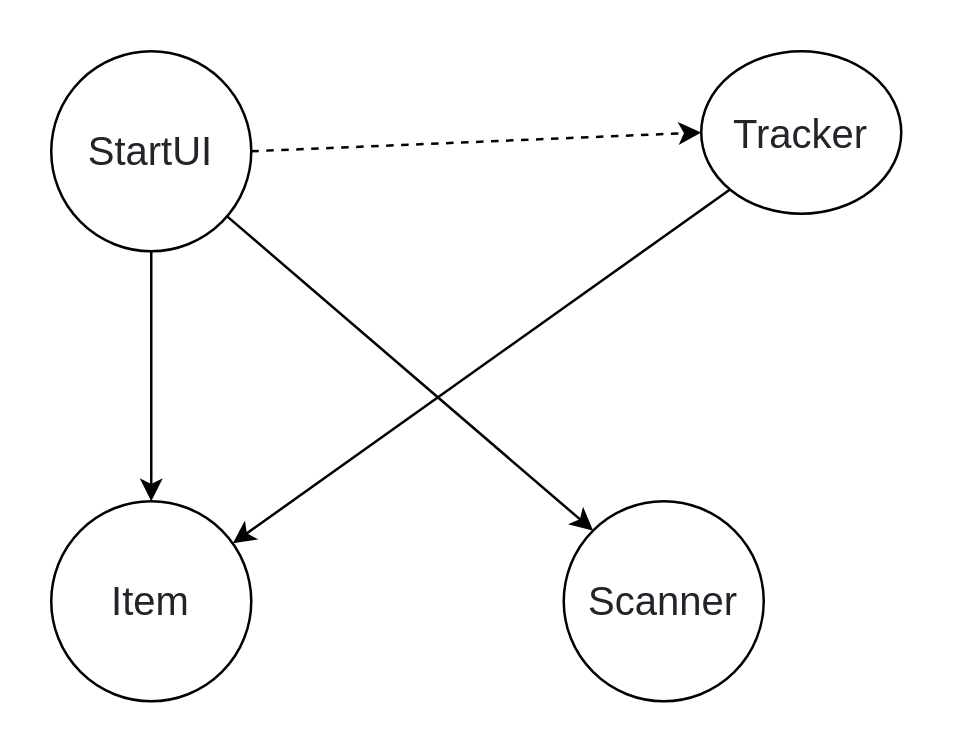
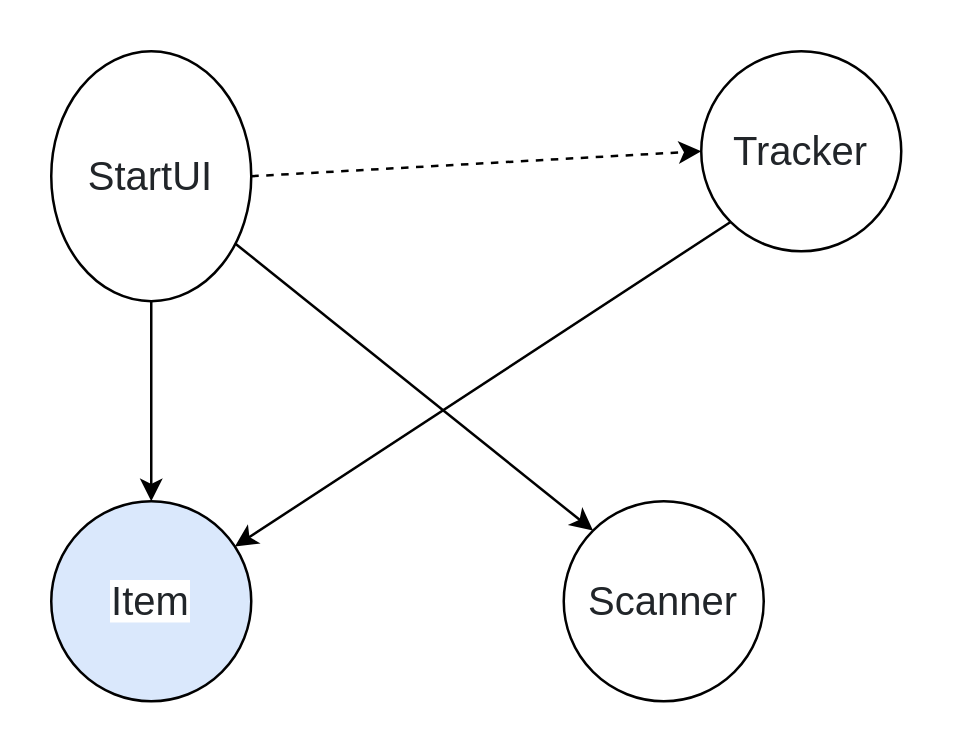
  <mxCell id="0" />
  <mxCell id="1" parent="0" />
  <mxCell id="2" value="&#10;&#10;&lt;span style=&quot;color: rgb(33, 37, 41); font-family: arial, &amp;quot;helvetica neue&amp;quot;, sans-serif; font-size: 16px; font-style: normal; font-weight: 400; letter-spacing: normal; text-align: left; text-indent: 0px; text-transform: none; word-spacing: 0px; background-color: rgb(255, 255, 255); display: inline; float: none;&quot;&gt;Scanner&lt;/span&gt;&#10;&#10;" style="ellipse;whiteSpace=wrap;html=1;aspect=fixed;" vertex="1" parent="1"><mxGeometry x="225" y="200" width="80" height="80" as="geometry" /></mxCell>
- <mxCell id="3" value="&#10;&#10;&lt;span style=&quot;color: rgb(33, 37, 41); font-family: arial, &amp;quot;helvetica neue&amp;quot;, sans-serif; font-size: 16px; font-style: normal; font-weight: 400; letter-spacing: normal; text-align: left; text-indent: 0px; text-transform: none; word-spacing: 0px; background-color: rgb(255, 255, 255); display: inline; float: none;&quot;&gt;StartUI&lt;/span&gt;&#10;&#10;" style="ellipse;whiteSpace=wrap;html=1;aspect=fixed;" vertex="1" parent="1"><mxGeometry x="20" y="20" width="80" height="80" as="geometry" /></mxCell>
- <mxCell id="4" value="&#10;&#10;&lt;span style=&quot;color: rgb(33, 37, 41); font-family: arial, &amp;quot;helvetica neue&amp;quot;, sans-serif; font-size: 16px; font-style: normal; font-weight: 400; letter-spacing: normal; text-align: left; text-indent: 0px; text-transform: none; word-spacing: 0px; background-color: rgb(255, 255, 255); display: inline; float: none;&quot;&gt;Tracker&lt;/span&gt;&#10;&#10;" style="ellipse;whiteSpace=wrap;html=1;aspect=fixed;" vertex="1" parent="1"><mxGeometry x="280" y="20" width="80" height="65" as="geometry" /></mxCell>
- <mxCell id="5" value="&#10;&#10;&lt;span style=&quot;color: rgb(33, 37, 41); font-family: arial, &amp;quot;helvetica neue&amp;quot;, sans-serif; font-size: 16px; font-style: normal; font-weight: 400; letter-spacing: normal; text-align: left; text-indent: 0px; text-transform: none; word-spacing: 0px; background-color: rgb(255, 255, 255); display: inline; float: none;&quot;&gt;Item&lt;/span&gt;&#10;&#10;" style="ellipse;whiteSpace=wrap;html=1;aspect=fixed;" vertex="1" parent="1"><mxGeometry x="20" y="200" width="80" height="80" as="geometry" /></mxCell>
+ <mxCell id="3" value="&#10;&#10;&lt;span style=&quot;color: rgb(33, 37, 41); font-family: arial, &amp;quot;helvetica neue&amp;quot;, sans-serif; font-size: 16px; font-style: normal; font-weight: 400; letter-spacing: normal; text-align: left; text-indent: 0px; text-transform: none; word-spacing: 0px; background-color: rgb(255, 255, 255); display: inline; float: none;&quot;&gt;StartUI&lt;/span&gt;&#10;&#10;" style="ellipse;whiteSpace=wrap;html=1;aspect=fixed;" vertex="1" parent="1"><mxGeometry x="20" y="20" width="80" height="100" as="geometry" /></mxCell>
+ <mxCell id="4" value="&#10;&#10;&lt;span style=&quot;color: rgb(33, 37, 41); font-family: arial, &amp;quot;helvetica neue&amp;quot;, sans-serif; font-size: 16px; font-style: normal; font-weight: 400; letter-spacing: normal; text-align: left; text-indent: 0px; text-transform: none; word-spacing: 0px; background-color: rgb(255, 255, 255); display: inline; float: none;&quot;&gt;Tracker&lt;/span&gt;&#10;&#10;" style="ellipse;whiteSpace=wrap;html=1;aspect=fixed;" vertex="1" parent="1"><mxGeometry x="280" y="20" width="80" height="80" as="geometry" /></mxCell>
+ <mxCell id="5" value="&#10;&#10;&lt;span style=&quot;color: rgb(33, 37, 41); font-family: arial, &amp;quot;helvetica neue&amp;quot;, sans-serif; font-size: 16px; font-style: normal; font-weight: 400; letter-spacing: normal; text-align: left; text-indent: 0px; text-transform: none; word-spacing: 0px; background-color: rgb(255, 255, 255); display: inline; float: none;&quot;&gt;Item&lt;/span&gt;&#10;&#10;" style="ellipse;whiteSpace=wrap;html=1;aspect=fixed;fillColor=#dae8fc;" vertex="1" parent="1"><mxGeometry x="20" y="200" width="80" height="80" as="geometry" /></mxCell>
  <mxCell id="6" value="" style="endArrow=classic;html=1;exitX=0;exitY=1;exitDx=0;exitDy=0;" edge="1" parent="1" source="4" target="5"><mxGeometry width="50" height="50" relative="1" as="geometry"><mxPoint x="284" y="83" as="sourcePoint" /><mxPoint x="180" y="210" as="targetPoint" /></mxGeometry></mxCell>
  <mxCell id="7" value="" style="endArrow=classic;html=1;entryX=0;entryY=0;entryDx=0;entryDy=0;" edge="1" parent="1" source="3" target="2"><mxGeometry width="50" height="50" relative="1" as="geometry"><mxPoint x="200" y="220" as="sourcePoint" /><mxPoint x="250" y="170" as="targetPoint" /></mxGeometry></mxCell>
  <mxCell id="8" value="" style="endArrow=classic;html=1;entryX=0;entryY=0.5;entryDx=0;entryDy=0;exitX=1;exitY=0.5;exitDx=0;exitDy=0;dashed=1;" edge="1" parent="1" source="3" target="4"><mxGeometry width="50" height="50" relative="1" as="geometry"><mxPoint x="160" y="85" as="sourcePoint" /><mxPoint x="210" y="35" as="targetPoint" /></mxGeometry></mxCell>
  <mxCell id="9" value="" style="endArrow=classic;html=1;exitX=0.5;exitY=1;exitDx=0;exitDy=0;" edge="1" parent="1" source="3"><mxGeometry width="50" height="50" relative="1" as="geometry"><mxPoint x="-40" y="190" as="sourcePoint" /><mxPoint x="60" y="200" as="targetPoint" /></mxGeometry></mxCell>
